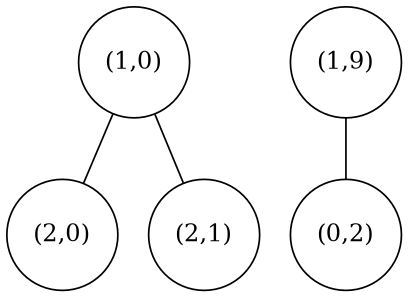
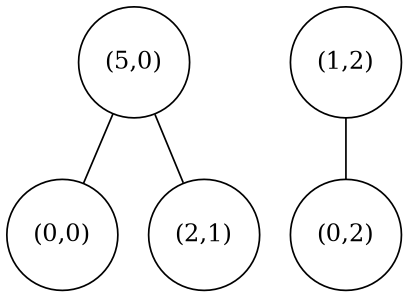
  graph {
    node [shape=circle]
-   n1 [label="(1,0)"]
-   n2 [label="(2,0)"]
+   n1 [label="(5,0)"]
+   n2 [label="(0,0)"]
    n3 [label="(2,1)"]
-   n4 [label="(1,9)"]
+   n4 [label="(1,2)"]
    n5 [label="(0,2)"]
    n1 -- n2
    n1 -- n3
    n4 -- n5
  }
